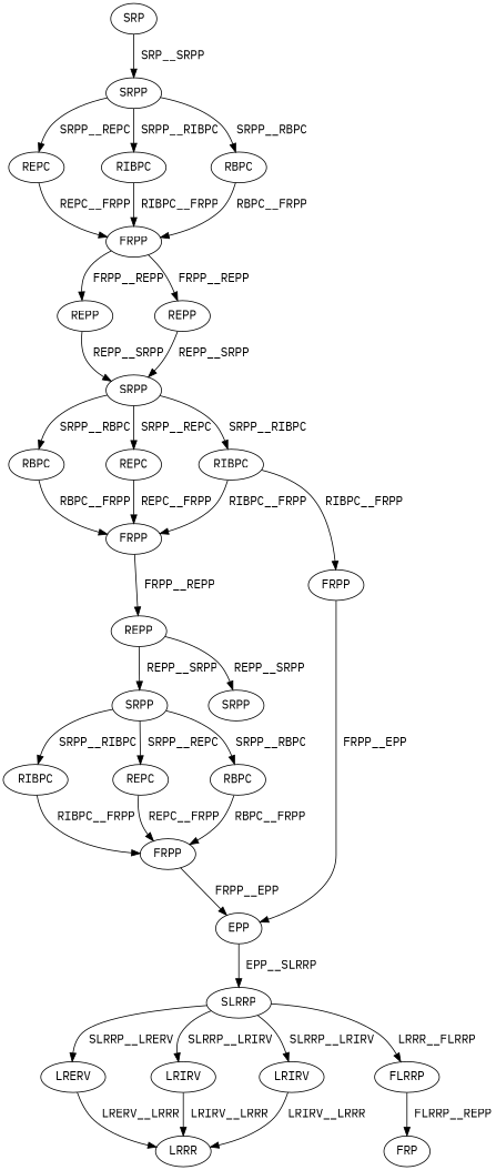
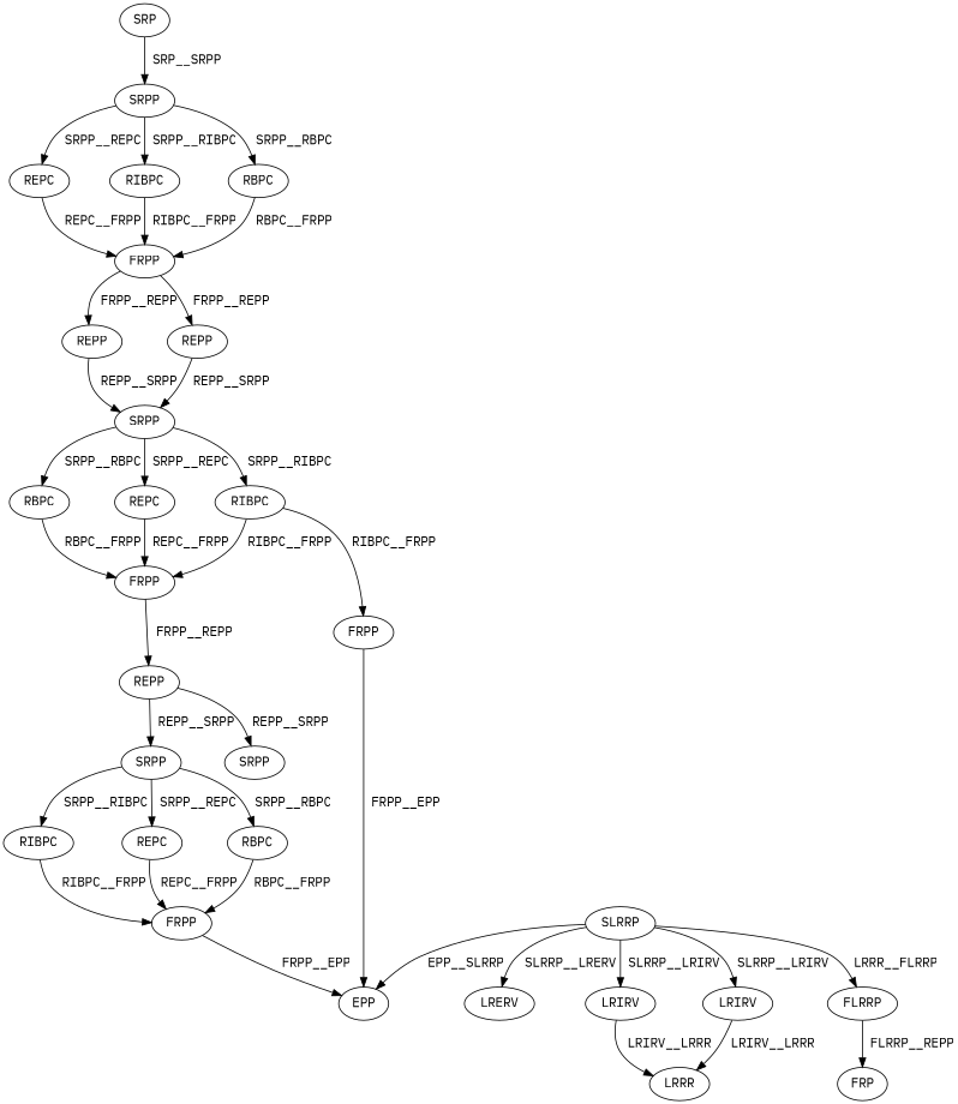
  digraph {
    fontname="IBM Plex Mono"
    node [color=black fontcolor=black fontname="IBM Plex Mono"]
    edge [color=black fontcolor=black fontname="IBM Plex Mono"]
    n1 [label=SRP]
    n2 [label=SRPP]
    n3 [label=REPC]
    n4 [label=RIBPC]
    n5 [label=RBPC]
    n6 [label=FRPP]
    n7 [label=REPP]
    n8 [label=REPP]
    n9 [label=SRPP]
    n10 [label=RBPC]
    n11 [label=REPC]
    n12 [label=RIBPC]
    n13 [label=FRPP]
    n14 [label=FRPP]
    n15 [label=REPP]
    n16 [label=EPP]
    n17 [label=SRPP]
    n18 [label=SRPP]
    n19 [label=RIBPC]
    n20 [label=REPC]
    n21 [label=RBPC]
    n22 [label=FRPP]
    n23 [label=SLRRP]
    n24 [label=LRERV]
    n25 [label=LRIRV]
    n26 [label=LRIRV]
    n27 [label=FLRRP]
    n28 [label=LRRR]
    n29 [label=FRP]
    n1 -> n2 [label=" SRP__SRPP"]
    n2 -> n3 [label=" SRPP__REPC"]
    n2 -> n4 [label=" SRPP__RIBPC"]
    n2 -> n5 [label=" SRPP__RBPC"]
    n3 -> n6 [label=" REPC__FRPP"]
    n4 -> n6 [label=" RIBPC__FRPP"]
    n5 -> n6 [label=" RBPC__FRPP"]
    n6 -> n7 [label=" FRPP__REPP"]
    n6 -> n8 [label=" FRPP__REPP"]
    n7 -> n9 [label=" REPP__SRPP"]
    n8 -> n9 [label=" REPP__SRPP"]
    n9 -> n10 [label=" SRPP__RBPC"]
    n9 -> n11 [label=" SRPP__REPC"]
    n9 -> n12 [label=" SRPP__RIBPC"]
    n10 -> n13 [label=" RBPC__FRPP"]
    n11 -> n13 [label=" REPC__FRPP"]
    n12 -> n13 [label=" RIBPC__FRPP"]
    n12 -> n14 [label=" RIBPC__FRPP"]
    n13 -> n15 [label=" FRPP__REPP"]
    n14 -> n16 [label=" FRPP__EPP"]
    n15 -> n17 [label=" REPP__SRPP"]
    n15 -> n18 [label=" REPP__SRPP"]
-   n16 -> n23 [label=" EPP__SLRRP"]
+   n23 -> n16 [label=" EPP__SLRRP"]
    n17 -> n19 [label=" SRPP__RIBPC"]
    n17 -> n20 [label=" SRPP__REPC"]
    n17 -> n21 [label=" SRPP__RBPC"]
    n19 -> n22 [label=" RIBPC__FRPP"]
    n20 -> n22 [label=" REPC__FRPP"]
    n21 -> n22 [label=" RBPC__FRPP"]
    n22 -> n16 [label=" FRPP__EPP"]
    n23 -> n24 [label=" SLRRP__LRERV"]
    n23 -> n25 [label=" SLRRP__LRIRV"]
    n23 -> n26 [label=" SLRRP__LRIRV"]
    n23 -> n27 [label=" LRRR__FLRRP"]
-   n24 -> n28 [label=" LRERV__LRRR"]
    n25 -> n28 [label=" LRIRV__LRRR"]
    n26 -> n28 [label=" LRIRV__LRRR"]
    n27 -> n29 [label=" FLRRP__REPP"]
  }
